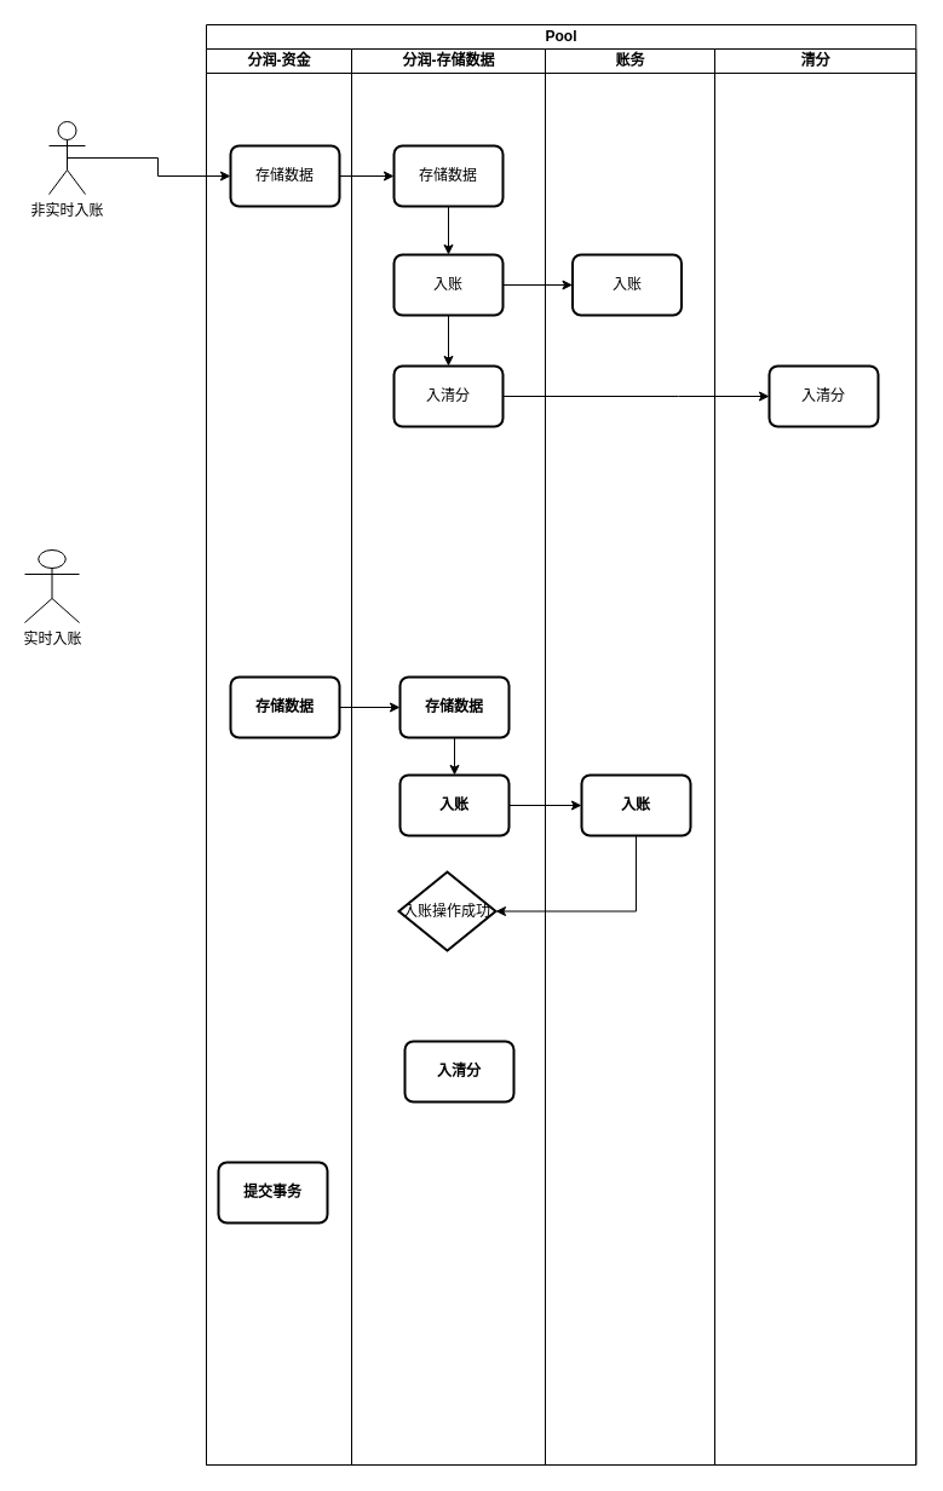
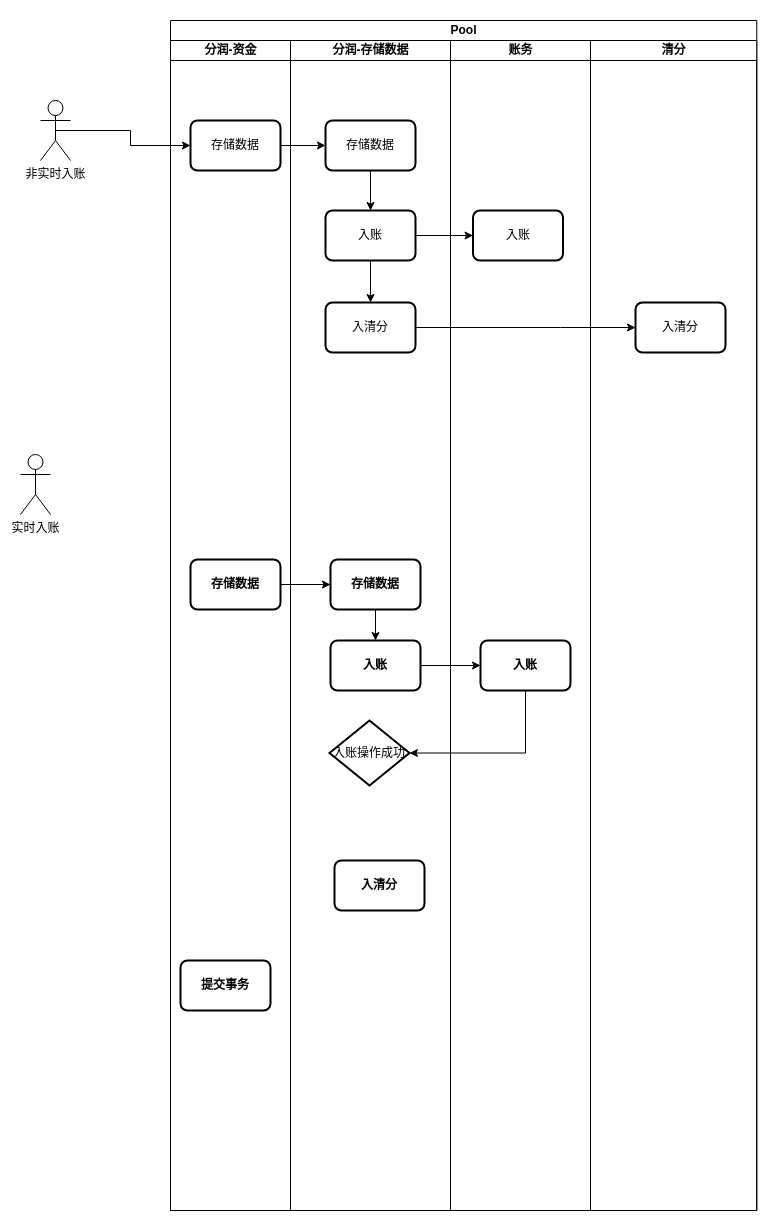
  <mxCell id="0" />
  <mxCell id="1" parent="0" />
  <mxCell id="2" value="Pool" style="swimlane;html=1;childLayout=stackLayout;resizeParent=1;resizeParentMax=0;startSize=20;" vertex="1" parent="1"><mxGeometry x="170" width="586.25" height="1190" as="geometry" y="20" /></mxCell>
  <mxCell id="3" value="分润-资金" style="swimlane;html=1;startSize=20;" vertex="1" parent="2"><mxGeometry y="20" width="120" height="1170" as="geometry" /></mxCell>
  <mxCell id="4" value="存储数据" style="rounded=1;whiteSpace=wrap;html=1;absoluteArcSize=1;arcSize=14;strokeWidth=2;" vertex="1" parent="3"><mxGeometry x="20" y="80" width="90" height="50" as="geometry" /></mxCell>
  <mxCell id="5" value="存储数据" style="rounded=1;whiteSpace=wrap;html=1;absoluteArcSize=1;arcSize=14;strokeWidth=2;fontStyle=1" vertex="1" parent="3"><mxGeometry x="20" y="519" width="90" height="50" as="geometry" /></mxCell>
  <mxCell id="6" value="提交事务" style="rounded=1;whiteSpace=wrap;html=1;absoluteArcSize=1;arcSize=14;strokeWidth=2;fontStyle=1" vertex="1" parent="3"><mxGeometry x="10" y="920" width="90" height="50" as="geometry" /></mxCell>
  <mxCell id="7" value="分润-存储数据" style="swimlane;html=1;startSize=20;" vertex="1" parent="2"><mxGeometry x="120" y="20" width="160" height="1170" as="geometry" /></mxCell>
  <mxCell id="8" value="" style="edgeStyle=orthogonalEdgeStyle;rounded=0;orthogonalLoop=1;jettySize=auto;html=1;" edge="1" parent="7" source="9" target="11"><mxGeometry relative="1" as="geometry" /></mxCell>
  <mxCell id="9" value="存储数据" style="rounded=1;whiteSpace=wrap;html=1;absoluteArcSize=1;arcSize=14;strokeWidth=2;" vertex="1" parent="7"><mxGeometry x="35" y="80" width="90" height="50" as="geometry" /></mxCell>
  <mxCell id="10" value="" style="edgeStyle=orthogonalEdgeStyle;rounded=0;orthogonalLoop=1;jettySize=auto;html=1;" edge="1" parent="7" source="11" target="12"><mxGeometry relative="1" as="geometry" /></mxCell>
  <mxCell id="11" value="入账" style="rounded=1;whiteSpace=wrap;html=1;absoluteArcSize=1;arcSize=14;strokeWidth=2;" vertex="1" parent="7"><mxGeometry x="35" y="170" width="90" height="50" as="geometry" /></mxCell>
  <mxCell id="12" value="入清分" style="rounded=1;whiteSpace=wrap;html=1;absoluteArcSize=1;arcSize=14;strokeWidth=2;" vertex="1" parent="7"><mxGeometry x="35" y="262" width="90" height="50" as="geometry" /></mxCell>
  <mxCell id="13" value="" style="edgeStyle=orthogonalEdgeStyle;rounded=0;orthogonalLoop=1;jettySize=auto;html=1;" edge="1" parent="7" source="14" target="15"><mxGeometry relative="1" as="geometry" /></mxCell>
  <mxCell id="14" value="存储数据" style="rounded=1;whiteSpace=wrap;html=1;absoluteArcSize=1;arcSize=14;strokeWidth=2;fontStyle=1" vertex="1" parent="7"><mxGeometry x="40" y="519" width="90" height="50" as="geometry" /></mxCell>
  <mxCell id="15" value="入账" style="rounded=1;whiteSpace=wrap;html=1;absoluteArcSize=1;arcSize=14;strokeWidth=2;fontStyle=1" vertex="1" parent="7"><mxGeometry x="40" y="600" width="90" height="50" as="geometry" /></mxCell>
  <mxCell id="16" value="入账操作成功" style="strokeWidth=2;html=1;shape=mxgraph.flowchart.decision;whiteSpace=wrap;" vertex="1" parent="7"><mxGeometry x="39" y="680" width="80" height="65" as="geometry" /></mxCell>
  <mxCell id="17" value="入清分" style="rounded=1;whiteSpace=wrap;html=1;absoluteArcSize=1;arcSize=14;strokeWidth=2;fontStyle=1" vertex="1" parent="7"><mxGeometry x="44" y="820" width="90" height="50" as="geometry" /></mxCell>
  <mxCell id="18" value="" style="edgeStyle=orthogonalEdgeStyle;rounded=0;orthogonalLoop=1;jettySize=auto;html=1;entryX=0;entryY=0.5;entryDx=0;entryDy=0;" edge="1" parent="2" source="11" target="21"><mxGeometry relative="1" as="geometry" /></mxCell>
  <mxCell id="19" value="" style="edgeStyle=orthogonalEdgeStyle;rounded=0;orthogonalLoop=1;jettySize=auto;html=1;exitX=1;exitY=0.5;exitDx=0;exitDy=0;entryX=0;entryY=0.5;entryDx=0;entryDy=0;" edge="1" parent="2" source="12" target="24"><mxGeometry relative="1" as="geometry"><Array as="points"><mxPoint x="390" y="307" /><mxPoint x="390" y="307" /></Array></mxGeometry></mxCell>
  <mxCell id="20" value="账务" style="swimlane;html=1;startSize=20;" vertex="1" parent="2"><mxGeometry x="280" y="20" width="140" height="1170" as="geometry" /></mxCell>
  <mxCell id="21" value="入账" style="rounded=1;whiteSpace=wrap;html=1;absoluteArcSize=1;arcSize=14;strokeWidth=2;" vertex="1" parent="20"><mxGeometry x="22.5" y="170" width="90" height="50" as="geometry" /></mxCell>
  <mxCell id="22" value="入账" style="rounded=1;whiteSpace=wrap;html=1;absoluteArcSize=1;arcSize=14;strokeWidth=2;fontStyle=1" vertex="1" parent="20"><mxGeometry x="30" y="600" width="90" height="50" as="geometry" /></mxCell>
  <mxCell id="23" value="清分" style="swimlane;html=1;startSize=20;" vertex="1" parent="2"><mxGeometry x="420" y="20" width="166.25" height="1170" as="geometry" /></mxCell>
  <mxCell id="24" value="入清分" style="rounded=1;whiteSpace=wrap;html=1;absoluteArcSize=1;arcSize=14;strokeWidth=2;" vertex="1" parent="23"><mxGeometry x="45" y="262" width="90" height="50" as="geometry" /></mxCell>
  <mxCell id="25" value="" style="edgeStyle=orthogonalEdgeStyle;rounded=0;orthogonalLoop=1;jettySize=auto;html=1;" edge="1" parent="2" source="4" target="9"><mxGeometry relative="1" as="geometry" /></mxCell>
  <mxCell id="26" value="" style="edgeStyle=orthogonalEdgeStyle;rounded=0;orthogonalLoop=1;jettySize=auto;html=1;" edge="1" parent="2" source="5" target="14"><mxGeometry relative="1" as="geometry" /></mxCell>
  <mxCell id="27" value="" style="edgeStyle=orthogonalEdgeStyle;rounded=0;orthogonalLoop=1;jettySize=auto;html=1;" edge="1" parent="2" source="15" target="22"><mxGeometry relative="1" as="geometry" /></mxCell>
  <mxCell id="28" value="" style="edgeStyle=orthogonalEdgeStyle;rounded=0;orthogonalLoop=1;jettySize=auto;html=1;exitX=0.5;exitY=1;exitDx=0;exitDy=0;entryX=1;entryY=0.5;entryDx=0;entryDy=0;entryPerimeter=0;" edge="1" parent="2" source="22" target="16"><mxGeometry relative="1" as="geometry"><mxPoint x="260" y="750" as="targetPoint" /></mxGeometry></mxCell>
  <mxCell id="29" style="edgeStyle=orthogonalEdgeStyle;rounded=0;orthogonalLoop=1;jettySize=auto;html=1;exitX=0.5;exitY=0.5;exitDx=0;exitDy=0;exitPerimeter=0;" edge="1" parent="1" source="30" target="4"><mxGeometry relative="1" as="geometry" /></mxCell>
  <mxCell id="30" value="非实时入账" style="shape=umlActor;verticalLabelPosition=bottom;labelBackgroundColor=#ffffff;verticalAlign=top;html=1;outlineConnect=0;" vertex="1" parent="1"><mxGeometry x="40" y="100" width="30" height="60" as="geometry" /></mxCell>
- <mxCell id="31" value="实时入账" style="shape=umlActor;verticalLabelPosition=bottom;labelBackgroundColor=#ffffff;verticalAlign=top;html=1;outlineConnect=0;" vertex="1" parent="1"><mxGeometry x="20" y="454" width="45" height="60" as="geometry" /></mxCell>
+ <mxCell id="31" value="实时入账" style="shape=umlActor;verticalLabelPosition=bottom;labelBackgroundColor=#ffffff;verticalAlign=top;html=1;outlineConnect=0;" vertex="1" parent="1"><mxGeometry y="454" width="30" height="60" as="geometry" x="20" /></mxCell>
